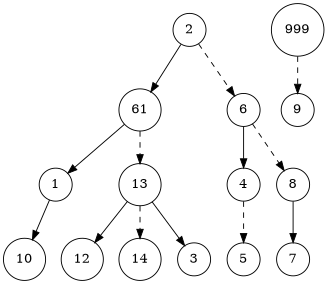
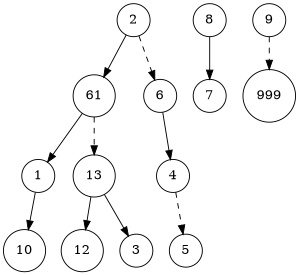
  digraph {
    node [shape=circle]
    n1 [label=61]
    2
    6
    1
    13
    4
    8
    10
    12
-   14
    3
    5
    7
    9
    999
    n1 -> 1
    n1 -> 13 [style=dashed]
    2 -> n1
    2 -> 6 [style=dashed]
    6 -> 4
-   6 -> 8 [style=dashed]
    1 -> 10 [style=solid]
    13 -> 12
-   13 -> 14 [style=dashed]
    13 -> 3
    4 -> 5 [style=dashed]
    8 -> 7
-   999 -> 9 [style=dashed]
+   9 -> 999 [style=dashed]
  }
